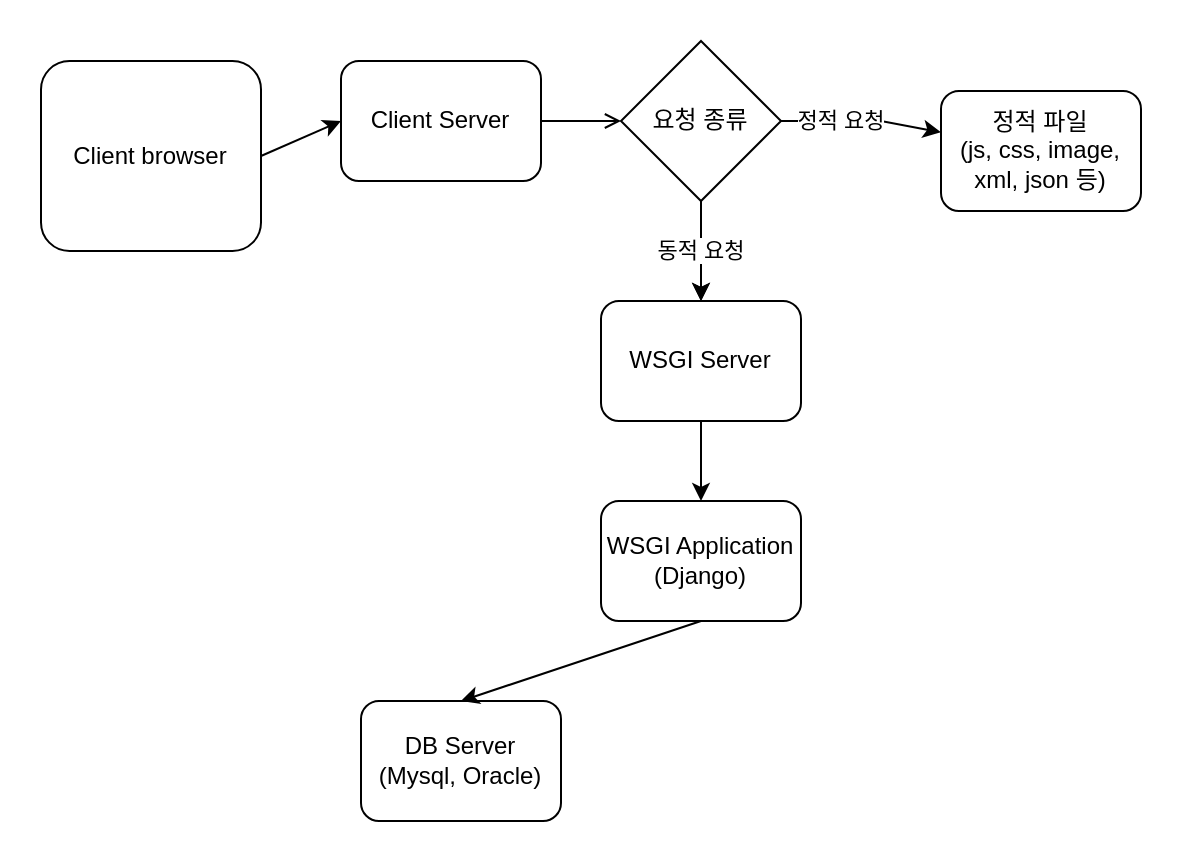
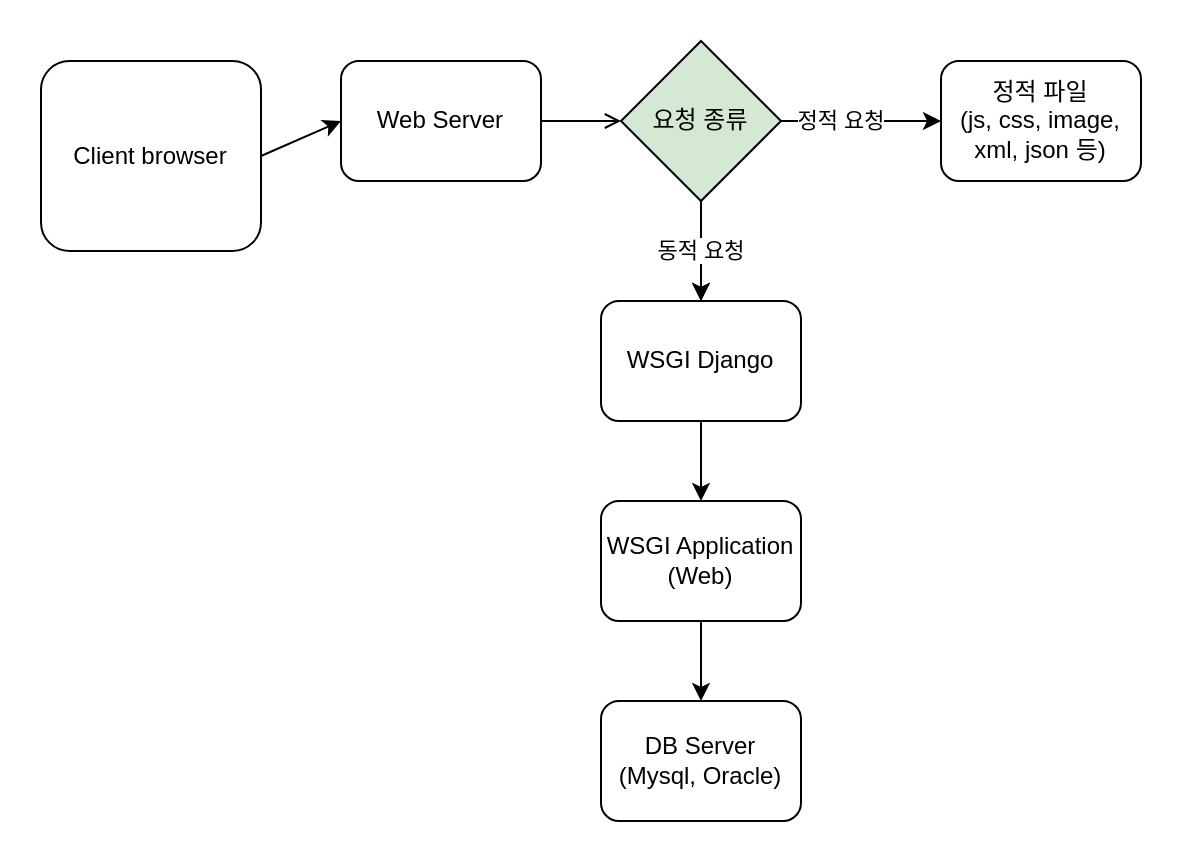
  <mxCell id="0" />
  <mxCell id="1" parent="0" />
- <mxCell id="2" value="Client Server" style="rounded=1;whiteSpace=wrap;html=1;" vertex="1" parent="1"><mxGeometry x="170" y="30" width="100" height="60" as="geometry" /></mxCell>
+ <mxCell id="2" value="Web Server" style="rounded=1;whiteSpace=wrap;html=1;" vertex="1" parent="1"><mxGeometry x="170" y="30" width="100" height="60" as="geometry" /></mxCell>
  <mxCell id="3" value="Client browser" style="rounded=1;whiteSpace=wrap;html=1;" vertex="1" parent="1"><mxGeometry x="20" y="30" width="110" height="95" as="geometry" /></mxCell>
  <mxCell id="4" value="" style="endArrow=classic;html=1;rounded=0;exitX=1;exitY=0.5;exitDx=0;exitDy=0;entryX=0;entryY=0.5;entryDx=0;entryDy=0;" edge="1" parent="1" source="3" target="2"><mxGeometry width="50" height="50" relative="1" as="geometry"><mxPoint x="130" y="90" as="sourcePoint" /><mxPoint x="180" y="40" as="targetPoint" /></mxGeometry></mxCell>
  <mxCell id="5" value="" style="edgeStyle=orthogonalEdgeStyle;rounded=0;orthogonalLoop=1;jettySize=auto;html=1;" edge="1" parent="1" source="6" target="11"><mxGeometry relative="1" as="geometry" /></mxCell>
- <mxCell id="6" value="요청 종류" style="rhombus;whiteSpace=wrap;html=1;" vertex="1" parent="1"><mxGeometry x="310" y="20" width="80" height="80" as="geometry" /></mxCell>
+ <mxCell id="6" value="요청 종류" style="rhombus;whiteSpace=wrap;html=1;fillColor=#d5e8d4;" vertex="1" parent="1"><mxGeometry x="310" y="20" width="80" height="80" as="geometry" /></mxCell>
  <mxCell id="7" value="" style="endArrow=open;html=1;rounded=0;exitX=1;exitY=0.5;exitDx=0;exitDy=0;entryX=0;entryY=0.5;entryDx=0;entryDy=0;" edge="1" parent="1" source="2" target="6"><mxGeometry width="50" height="50" relative="1" as="geometry"><mxPoint x="290" y="90" as="sourcePoint" /><mxPoint x="340" y="40" as="targetPoint" /></mxGeometry></mxCell>
  <mxCell id="8" value="정적 요청" style="endArrow=classic;html=1;rounded=0;" edge="1" parent="1" target="9"><mxGeometry x="-0.25" width="50" height="50" relative="1" as="geometry"><mxPoint x="390" y="60" as="sourcePoint" /><mxPoint x="410" y="40" as="targetPoint" /><Array as="points"><mxPoint x="440" y="60" /></Array><mxPoint as="offset" /></mxGeometry></mxCell>
- <mxCell id="9" value="정적 파일&lt;br&gt;(js, css, image, xml, json 등)" style="rounded=1;whiteSpace=wrap;html=1;" vertex="1" parent="1"><mxGeometry x="470" y="45" width="100" height="60" as="geometry" /></mxCell>
+ <mxCell id="9" value="정적 파일&lt;br&gt;(js, css, image, xml, json 등)" style="rounded=1;whiteSpace=wrap;html=1;" vertex="1" parent="1"><mxGeometry x="470" y="30" width="100" height="60" as="geometry" /></mxCell>
  <mxCell id="10" value="동적 요청" style="endArrow=classic;html=1;rounded=0;exitX=0.5;exitY=1;exitDx=0;exitDy=0;" edge="1" parent="1" source="6"><mxGeometry width="50" height="50" relative="1" as="geometry"><mxPoint x="320" y="160" as="sourcePoint" /><mxPoint x="350" y="150" as="targetPoint" /><Array as="points" /></mxGeometry></mxCell>
- <mxCell id="11" value="WSGI Server" style="rounded=1;whiteSpace=wrap;html=1;" vertex="1" parent="1"><mxGeometry x="300" y="150" width="100" height="60" as="geometry" /></mxCell>
- <mxCell id="12" value="WSGI Application&lt;br&gt;(Django)" style="rounded=1;whiteSpace=wrap;html=1;" vertex="1" parent="1"><mxGeometry x="300" y="250" width="100" height="60" as="geometry" /></mxCell>
- <mxCell id="13" value="DB Server&lt;br&gt;(Mysql, Oracle)" style="rounded=1;whiteSpace=wrap;html=1;" vertex="1" parent="1"><mxGeometry x="180" y="350" width="100" height="60" as="geometry" /></mxCell>
+ <mxCell id="11" value="WSGI Django" style="rounded=1;whiteSpace=wrap;html=1;" vertex="1" parent="1"><mxGeometry x="300" y="150" width="100" height="60" as="geometry" /></mxCell>
+ <mxCell id="12" value="WSGI Application&lt;br&gt;(Web)" style="rounded=1;whiteSpace=wrap;html=1;" vertex="1" parent="1"><mxGeometry x="300" y="250" width="100" height="60" as="geometry" /></mxCell>
+ <mxCell id="13" value="DB Server&lt;br&gt;(Mysql, Oracle)" style="rounded=1;whiteSpace=wrap;html=1;" vertex="1" parent="1"><mxGeometry x="300" y="350" width="100" height="60" as="geometry" /></mxCell>
  <mxCell id="14" value="" style="endArrow=classic;html=1;rounded=0;exitX=0.5;exitY=1;exitDx=0;exitDy=0;entryX=0.5;entryY=0;entryDx=0;entryDy=0;" edge="1" parent="1" source="11" target="12"><mxGeometry width="50" height="50" relative="1" as="geometry"><mxPoint x="320" y="260" as="sourcePoint" /><mxPoint x="370" y="210" as="targetPoint" /></mxGeometry></mxCell>
  <mxCell id="15" value="" style="endArrow=classic;html=1;rounded=0;entryX=0.5;entryY=0;entryDx=0;entryDy=0;exitX=0.5;exitY=1;exitDx=0;exitDy=0;" edge="1" parent="1" source="12" target="13"><mxGeometry width="50" height="50" relative="1" as="geometry"><mxPoint x="360" y="340" as="sourcePoint" /><mxPoint x="360" y="260" as="targetPoint" /></mxGeometry></mxCell>
